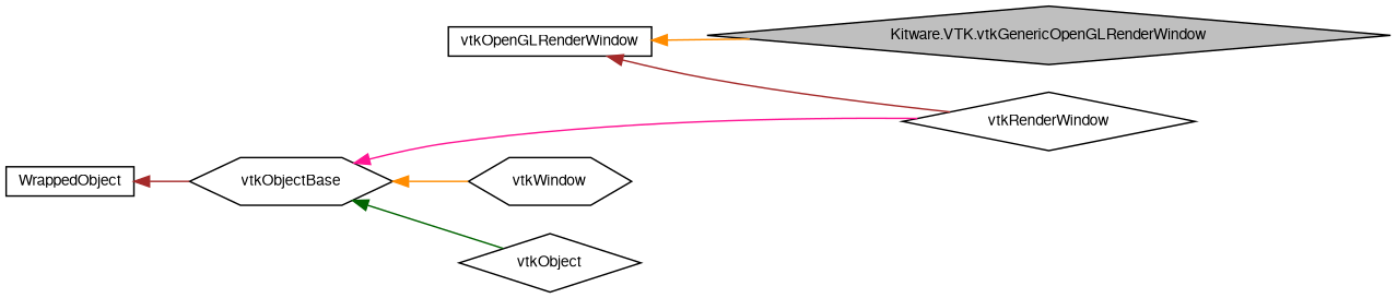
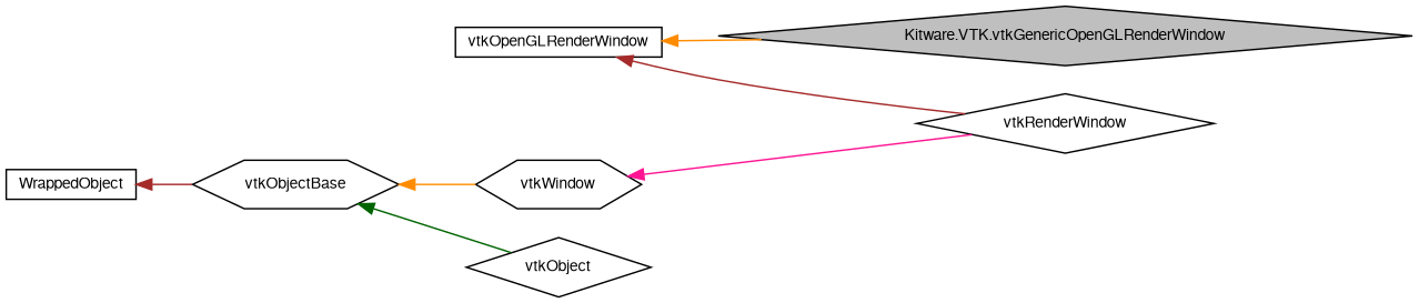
  digraph {
    rankdir=LR
    node [color=black fontname=FreeSans fontsize=10 shape=diamond]
    edge [color=darkorange dir=back fontname=FreeSans fontsize=10 labelfontname=FreeSans labelfontsize=10 style=solid]
    n1 [fillcolor=grey75 fontcolor=black height=0.2 label="Kitware.VTK.vtkGenericOpenGLRenderWindow" style=filled width=0.4]
    n2 [height=0.2 label=vtkOpenGLRenderWindow shape=box width=0.4]
    n3 [height=0.2 label=vtkRenderWindow width=0.4]
    n4 [height=0.2 label=vtkWindow shape=hexagon width=0.4]
    n5 [height=0.2 label=vtkObject width=0.4]
    n6 [height=0.2 label=vtkObjectBase shape=hexagon width=0.4]
    n7 [height=0.2 label=WrappedObject shape=box width=0.4]
    n2 -> n1
    n2 -> n3 [color=brown]
-   n6 -> n3 [color=deeppink]
+   n4 -> n3 [color=deeppink]
    n6 -> n4
    n6 -> n5 [color=darkgreen]
    n7 -> n6 [color=brown]
  }
